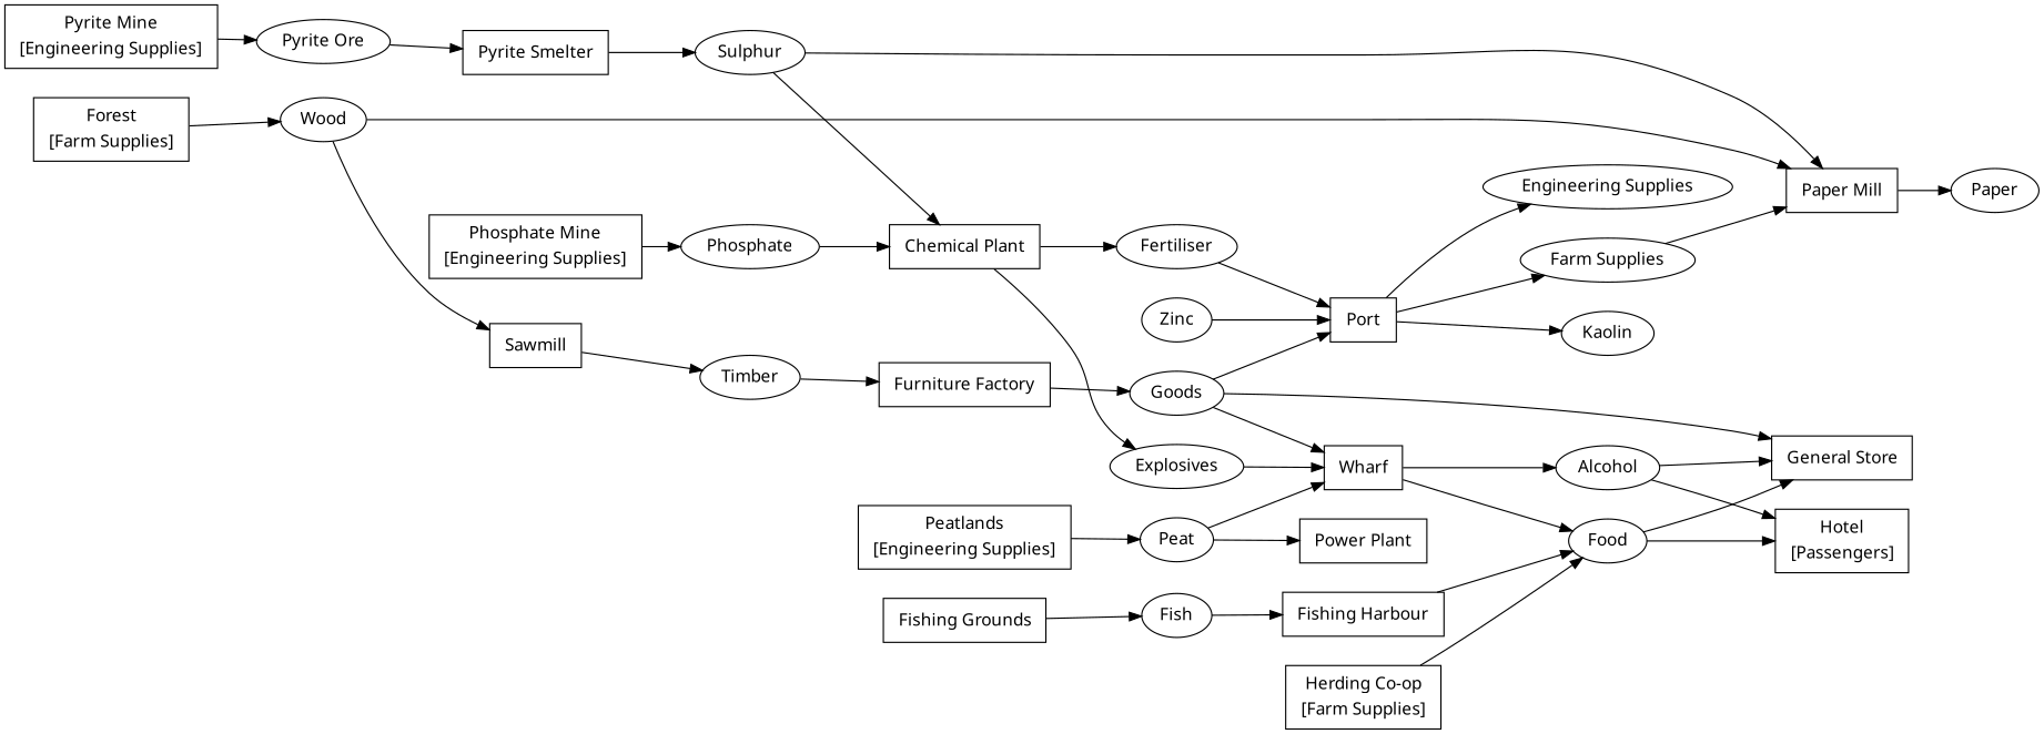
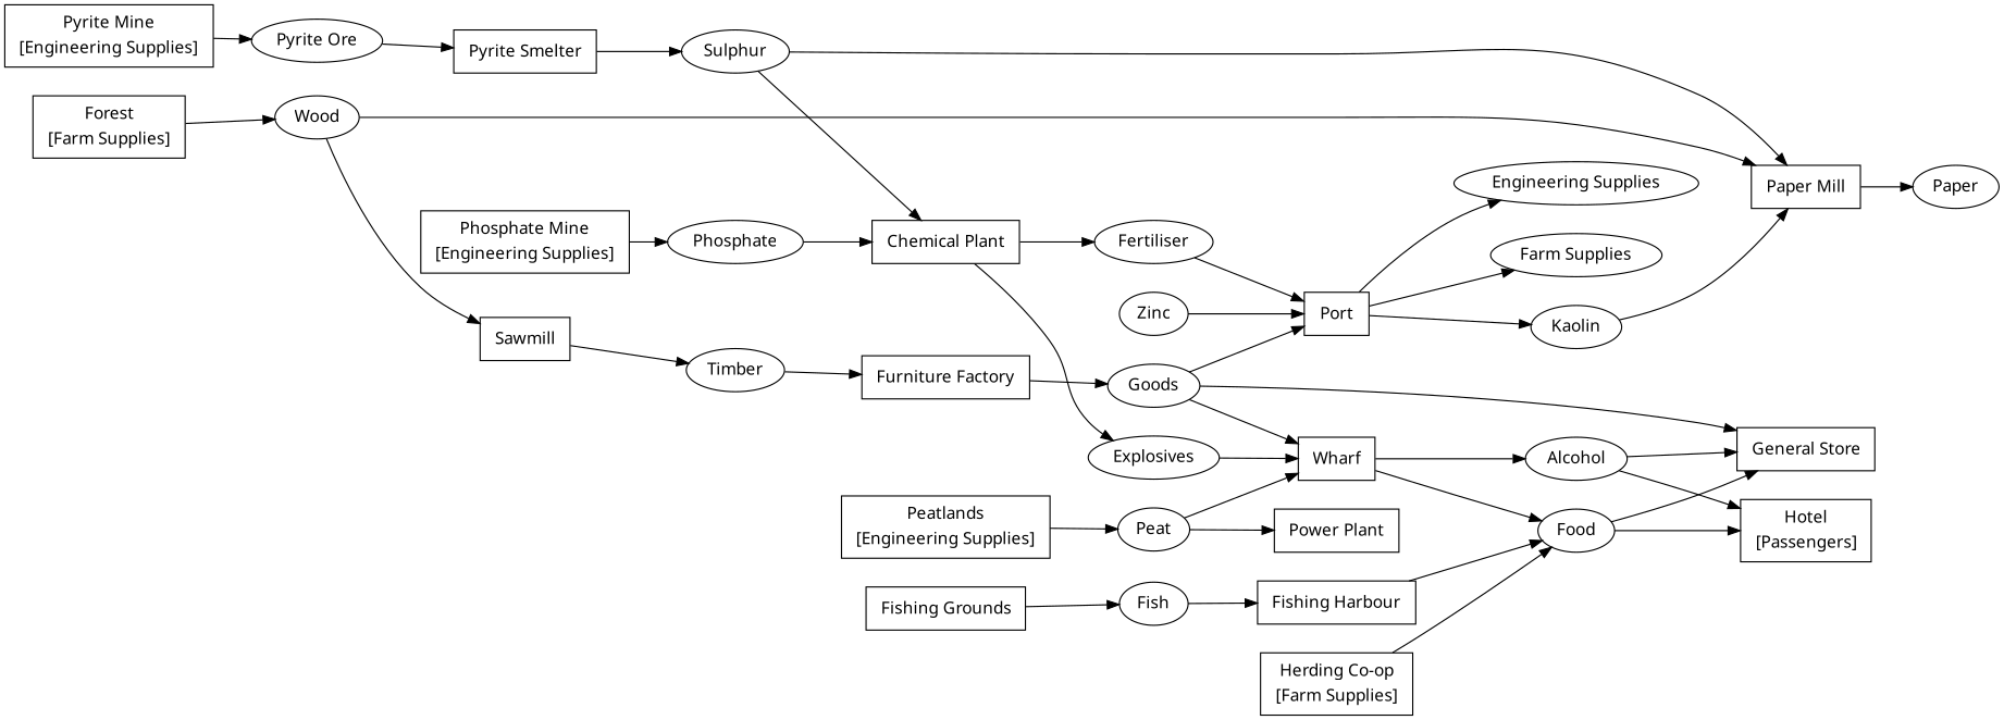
  digraph {
    fname="docs/html/arctic_basic.dot"
    fontname="sans-serif"
    nodesep=0.33
    rankdir=LR
    ranksep=0.44
    node [fontname="sans-serif" shape=ellipse]
    edge [weight=1]
    n1 [label=Alcohol]
    n2 [label=<             <table border="0" cellborder="0">                 <tr><td>General Store</td></tr>                                                                                                                                                                                                               </table>         > shape=box]
    n3 [label=<             <table border="0" cellborder="0">                 <tr><td>Hotel</td></tr>                                                                                                                                                                                                          <tr><td>[Passengers]</td></tr>                                                   </table>         > shape=box]
    n4 [label="Engineering Supplies"]
    n5 [label=Explosives]
    n6 [label=<             <table border="0" cellborder="0">                 <tr><td>Wharf</td></tr>                                                                                                                                                                                                               </table>         > shape=box]
    n7 [label=Food]
    n8 [label="Farm Supplies"]
    n9 [label=Fertiliser]
    n10 [label=<             <table border="0" cellborder="0">                 <tr><td>Port</td></tr>                                                                                                                                                                                                                                                                          </table>         > shape=box]
    n11 [label=Kaolin]
    n12 [label=<             <table border="0" cellborder="0">                 <tr><td>Paper Mill</td></tr>                                                                                                                                                                                                               </table>         > shape=box]
    n13 [label=Fish]
    n14 [label=<             <table border="0" cellborder="0">                 <tr><td>Fishing Harbour</td></tr>                                                                                         </table>         > shape=box]
    n15 [label=Goods]
    n16 [label=Paper]
    n17 [label=Peat]
    n18 [label=<             <table border="0" cellborder="0">                 <tr><td>Power Plant</td></tr>                                                                                         </table>         > shape=box]
    n19 [label=Phosphate]
    n20 [label=<             <table border="0" cellborder="0">                 <tr><td>Chemical Plant</td></tr>                                                                                                                                                    </table>         > shape=box]
    n21 [label="Pyrite Ore"]
    n22 [label=<             <table border="0" cellborder="0">                 <tr><td>Pyrite Smelter</td></tr>                                                                                         </table>         > shape=box]
    n23 [label=Sulphur]
    n24 [label=Zinc]
    n25 [label=Timber]
    n26 [label=<             <table border="0" cellborder="0">                 <tr><td>Furniture Factory</td></tr>                                                                                         </table>         > shape=box]
    n27 [label=Wood]
    n28 [label=<             <table border="0" cellborder="0">                 <tr><td>Sawmill</td></tr>                                                                                         </table>         > shape=box]
    n29 [label=<             <table border="0" cellborder="0">                 <tr><td>Fishing Grounds</td></tr>                              </table>         > shape=box]
    n30 [label=<             <table border="0" cellborder="0">                 <tr><td>Forest</td></tr>                                                               <tr><td>[Farm Supplies]</td></tr>                                                                        </table>         > shape=box]
    n31 [label=<             <table border="0" cellborder="0">                 <tr><td>Herding Co-op</td></tr>                                                               <tr><td>[Farm Supplies]</td></tr>                                                                        </table>         > shape=box]
    n32 [label=<             <table border="0" cellborder="0">                 <tr><td>Peatlands</td></tr>                                                               <tr><td>[Engineering Supplies]</td></tr>                                                                        </table>         > shape=box]
    n33 [label=<             <table border="0" cellborder="0">                 <tr><td>Phosphate Mine</td></tr>                                                               <tr><td>[Engineering Supplies]</td></tr>                                                                        </table>         > shape=box]
    n34 [label=<             <table border="0" cellborder="0">                 <tr><td>Pyrite Mine</td></tr>                                                               <tr><td>[Engineering Supplies]</td></tr>                                                                        </table>         > shape=box]
    n1 -> n2 [weight=3]
    n1 -> n3 [weight=3]
    n5 -> n6 [weight=3]
    n6 -> n1 [weight=2]
    n6 -> n7 [weight=2]
    n7 -> n2 [weight=3]
    n7 -> n3 [weight=3]
    n9 -> n10 [weight=4]
    n10 -> n4 [weight=3]
    n10 -> n8 [weight=3]
    n10 -> n11 [weight=3]
-   n8 -> n12 [weight=3]
+   n11 -> n12 [weight=3]
    n12 -> n16
    n13 -> n14
    n14 -> n7
    n15 -> n2 [weight=3]
    n15 -> n6 [weight=3]
    n15 -> n10 [weight=4]
    n17 -> n6 [weight=3]
    n17 -> n18
    n19 -> n20 [weight=2]
    n20 -> n5 [weight=2]
    n20 -> n9 [weight=2]
    n21 -> n22
    n22 -> n23 [weight=2]
    n23 -> n12 [weight=3]
    n23 -> n20 [weight=2]
    n24 -> n10 [weight=4]
    n25 -> n26
    n26 -> n15
    n27 -> n12 [weight=3]
    n27 -> n28
    n28 -> n25
    n29 -> n13
    n30 -> n27
    n31 -> n7
    n32 -> n17
    n33 -> n19
    n34 -> n21
  }
